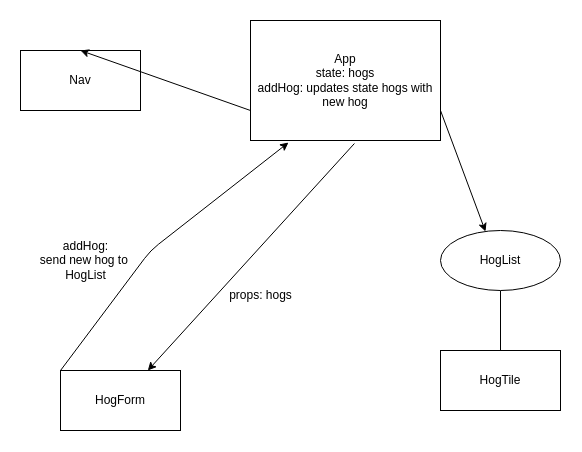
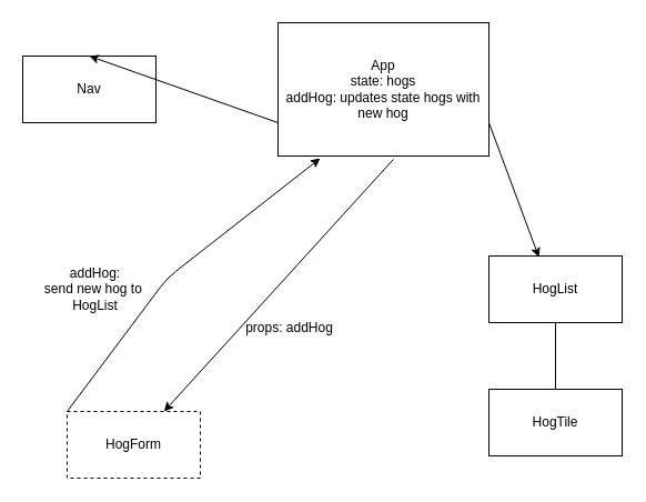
  <mxCell id="0" />
  <mxCell id="1" parent="0" />
  <mxCell id="2" style="edgeStyle=none;html=1;exitX=0.547;exitY=1.025;exitDx=0;exitDy=0;exitPerimeter=0;" edge="1" parent="1" source="3" target="11"><mxGeometry relative="1" as="geometry" /></mxCell>
  <mxCell id="3" value="App&lt;br&gt;state: hogs&lt;br&gt;addHog: updates state hogs with new hog" style="whiteSpace=wrap;html=1;" vertex="1" parent="1"><mxGeometry x="250" y="20" width="190" height="120" as="geometry" /></mxCell>
  <mxCell id="4" value="Nav" style="whiteSpace=wrap;html=1;" vertex="1" parent="1"><mxGeometry x="20" y="50" width="120" height="60" as="geometry" /></mxCell>
  <mxCell id="5" value="" style="edgeStyle=none;html=1;endArrow=none;" edge="1" parent="1" source="6" target="8"><mxGeometry relative="1" as="geometry" /></mxCell>
- <mxCell id="6" value="HogList" style="ellipse;whiteSpace=wrap;html=1;" vertex="1" parent="1"><mxGeometry x="440" y="230" width="120" height="60" as="geometry" /></mxCell>
+ <mxCell id="6" value="HogList" style="whiteSpace=wrap;html=1;" vertex="1" parent="1"><mxGeometry x="440" y="230" width="120" height="60" as="geometry" /></mxCell>
  <mxCell id="7" value="" style="edgeStyle=none;orthogonalLoop=1;jettySize=auto;html=1;entryX=0.5;entryY=0;entryDx=0;entryDy=0;exitX=0;exitY=0.75;exitDx=0;exitDy=0;" edge="1" parent="1" source="3" target="4"><mxGeometry width="100" relative="1" as="geometry"><mxPoint x="210" y="190" as="sourcePoint" /><mxPoint x="310" y="190" as="targetPoint" /><Array as="points" /></mxGeometry></mxCell>
  <mxCell id="8" value="HogTile" style="whiteSpace=wrap;html=1;" vertex="1" parent="1"><mxGeometry x="440" y="350" width="120" height="60" as="geometry" /></mxCell>
  <mxCell id="9" value="" style="edgeStyle=none;orthogonalLoop=1;jettySize=auto;html=1;exitX=1;exitY=0.75;exitDx=0;exitDy=0;entryX=0.375;entryY=0.017;entryDx=0;entryDy=0;entryPerimeter=0;" edge="1" parent="1" source="3" target="6"><mxGeometry width="100" relative="1" as="geometry"><mxPoint x="460" y="270" as="sourcePoint" /><mxPoint x="560" y="270" as="targetPoint" /><Array as="points" /></mxGeometry></mxCell>
  <mxCell id="10" style="edgeStyle=none;html=1;entryX=0.2;entryY=1.017;entryDx=0;entryDy=0;entryPerimeter=0;exitX=0;exitY=0;exitDx=0;exitDy=0;" edge="1" parent="1" source="11" target="3"><mxGeometry relative="1" as="geometry"><Array as="points"><mxPoint x="150" y="250" /></Array></mxGeometry></mxCell>
- <mxCell id="11" value="HogForm" style="whiteSpace=wrap;html=1;" vertex="1" parent="1"><mxGeometry x="60" y="370" width="120" height="60" as="geometry" /></mxCell>
+ <mxCell id="11" value="HogForm" style="whiteSpace=wrap;html=1;dashed=1;" vertex="1" parent="1"><mxGeometry x="60" y="370" width="120" height="60" as="geometry" /></mxCell>
  <mxCell id="12" value="addHog:&lt;br&gt;send new hog to&amp;nbsp;&lt;br&gt;HogList" style="text;html=1;align=center;verticalAlign=middle;resizable=0;points=[];autosize=1;strokeColor=none;fillColor=none;" vertex="1" parent="1"><mxGeometry x="30" y="230" width="110" height="60" as="geometry" /></mxCell>
- <mxCell id="13" value="props: hogs" style="text;html=1;align=center;verticalAlign=middle;resizable=0;points=[];autosize=1;strokeColor=none;fillColor=none;" vertex="1" parent="1"><mxGeometry x="210" y="280" width="100" height="30" as="geometry" /></mxCell>
+ <mxCell id="13" value="props: addHog" style="text;html=1;align=center;verticalAlign=middle;resizable=0;points=[];autosize=1;strokeColor=none;fillColor=none;" vertex="1" parent="1"><mxGeometry x="210" y="280" width="100" height="30" as="geometry" /></mxCell>
